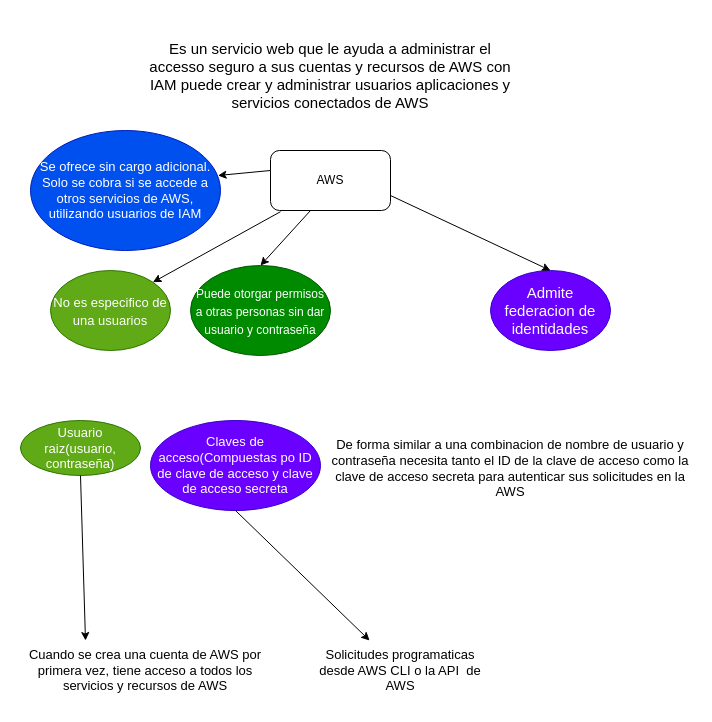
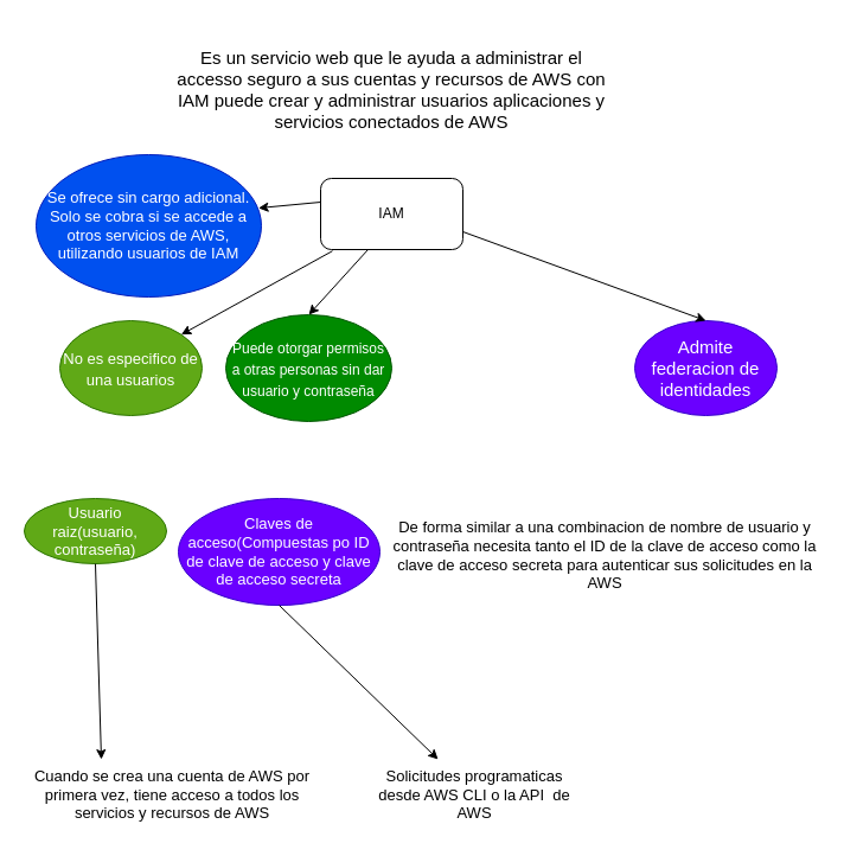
  <mxCell id="0" />
  <mxCell id="1" parent="0" />
- <mxCell id="2" value="AWS" style="rounded=1;whiteSpace=wrap;html=1;" vertex="1" parent="1"><mxGeometry x="270" y="150" width="120" height="60" as="geometry" /></mxCell>
+ <mxCell id="2" value="IAM" style="rounded=1;whiteSpace=wrap;html=1;" vertex="1" parent="1"><mxGeometry x="270" y="150" width="120" height="60" as="geometry" /></mxCell>
  <mxCell id="3" value="&lt;font style=&quot;font-size: 15px;&quot;&gt;Es un servicio &lt;font style=&quot;font-size: 15px;&quot;&gt;web que le ayuda &lt;/font&gt;a administrar el accesso seguro a sus cuentas y recursos de AWS con IAM puede crear y administrar usuarios aplicaciones y servicios conectados de AWS&lt;/font&gt;" style="text;html=1;strokeColor=none;fillColor=none;align=center;verticalAlign=middle;whiteSpace=wrap;rounded=0;fontSize=14;" vertex="1" parent="1"><mxGeometry x="140" y="20" width="380" height="110" as="geometry" /></mxCell>
  <mxCell id="4" value="&lt;font style=&quot;font-size: 13px;&quot;&gt;No es especifico de una usuarios&lt;/font&gt;" style="ellipse;whiteSpace=wrap;html=1;fontSize=15;fillColor=#60a917;fontColor=#ffffff;strokeColor=#2D7600;" vertex="1" parent="1"><mxGeometry x="50" y="270" width="120" height="80" as="geometry" /></mxCell>
  <mxCell id="5" value="&lt;font style=&quot;font-size: 12px;&quot;&gt;Puede otorgar permisos a otras personas sin dar usuario y contraseña&lt;/font&gt;" style="ellipse;whiteSpace=wrap;html=1;fontSize=15;fillColor=#008a00;fontColor=#ffffff;strokeColor=#005700;" vertex="1" parent="1"><mxGeometry x="190" y="265" width="140" height="90" as="geometry" /></mxCell>
- <mxCell id="6" value="Admite federacion de identidades" style="ellipse;whiteSpace=wrap;html=1;fontSize=15;fillColor=#6a00ff;fontColor=#ffffff;strokeColor=#3700CC;" vertex="1" parent="1"><mxGeometry x="490" y="270" width="120" height="80" as="geometry" /></mxCell>
+ <mxCell id="6" value="Admite federacion de identidades" style="ellipse;whiteSpace=wrap;html=1;fontSize=15;fillColor=#6a00ff;fontColor=#ffffff;strokeColor=#3700CC;" vertex="1" parent="1"><mxGeometry x="535" y="270" width="120" height="80" as="geometry" /></mxCell>
  <mxCell id="7" value="" style="endArrow=classic;html=1;fontSize=15;exitX=0.75;exitY=1;exitDx=0;exitDy=0;entryX=1;entryY=0;entryDx=0;entryDy=0;" edge="1" parent="1" target="4"><mxGeometry width="50" height="50" relative="1" as="geometry"><mxPoint x="280" y="211.2" as="sourcePoint" /><mxPoint x="130" y="260" as="targetPoint" /></mxGeometry></mxCell>
  <mxCell id="8" value="" style="endArrow=classic;html=1;fontSize=15;entryX=0.5;entryY=0;entryDx=0;entryDy=0;" edge="1" parent="1" target="5"><mxGeometry width="50" height="50" relative="1" as="geometry"><mxPoint x="310" y="210" as="sourcePoint" /><mxPoint x="411" y="250" as="targetPoint" /></mxGeometry></mxCell>
  <mxCell id="9" value="" style="endArrow=classic;html=1;fontSize=15;entryX=0.5;entryY=0;entryDx=0;entryDy=0;exitX=1;exitY=0.75;exitDx=0;exitDy=0;" edge="1" parent="1" source="2" target="6"><mxGeometry width="50" height="50" relative="1" as="geometry"><mxPoint x="390" y="200" as="sourcePoint" /><mxPoint x="420.76" y="258.8" as="targetPoint" /></mxGeometry></mxCell>
  <mxCell id="10" value="Se ofrece sin cargo adicional. Solo se cobra si se accede a otros servicios de AWS, utilizando usuarios de IAM" style="ellipse;whiteSpace=wrap;html=1;fontSize=13;fillColor=#0050ef;fontColor=#ffffff;strokeColor=#001DBC;" vertex="1" parent="1"><mxGeometry x="30" y="130" width="190" height="120" as="geometry" /></mxCell>
  <mxCell id="11" value="" style="endArrow=classic;html=1;fontSize=15;exitX=0.75;exitY=1;exitDx=0;exitDy=0;entryX=0.987;entryY=0.375;entryDx=0;entryDy=0;entryPerimeter=0;" edge="1" parent="1" target="10"><mxGeometry width="50" height="50" relative="1" as="geometry"><mxPoint x="270" y="170" as="sourcePoint" /><mxPoint x="142.426" y="240.516" as="targetPoint" /></mxGeometry></mxCell>
  <mxCell id="12" value="Cuando se crea una cuenta de AWS por primera vez, tiene acceso a todos los servicios y recursos de AWS" style="text;html=1;strokeColor=none;fillColor=none;align=center;verticalAlign=middle;whiteSpace=wrap;rounded=0;fontSize=13;" vertex="1" parent="1"><mxGeometry x="25" y="640" width="240" height="60" as="geometry" /></mxCell>
  <mxCell id="13" value="Usuario raiz(usuario, contraseña)" style="ellipse;whiteSpace=wrap;html=1;fontSize=13;fillColor=#60a917;fontColor=#ffffff;strokeColor=#2D7600;" vertex="1" parent="1"><mxGeometry x="20" y="420" width="120" height="55" as="geometry" /></mxCell>
  <mxCell id="14" value="" style="endArrow=classic;html=1;fontSize=13;exitX=0.5;exitY=1;exitDx=0;exitDy=0;entryX=0.25;entryY=0;entryDx=0;entryDy=0;" edge="1" parent="1" source="13" target="12"><mxGeometry width="50" height="50" relative="1" as="geometry"><mxPoint x="180" y="480" as="sourcePoint" /><mxPoint x="110" y="550" as="targetPoint" /><Array as="points" /></mxGeometry></mxCell>
  <mxCell id="15" value="Claves de acceso(Compuestas po ID de clave de acceso y clave de acceso secreta" style="ellipse;whiteSpace=wrap;html=1;fontSize=13;fillColor=#6a00ff;fontColor=#ffffff;strokeColor=#3700CC;" vertex="1" parent="1"><mxGeometry x="150" y="420" width="170" height="90" as="geometry" /></mxCell>
  <mxCell id="16" value="Solicitudes programaticas desde AWS CLI o la API&amp;nbsp; de AWS" style="text;html=1;strokeColor=none;fillColor=none;align=center;verticalAlign=middle;whiteSpace=wrap;rounded=0;fontSize=13;" vertex="1" parent="1"><mxGeometry x="310" y="640" width="180" height="60" as="geometry" /></mxCell>
  <mxCell id="17" value="" style="endArrow=classic;html=1;fontSize=13;exitX=0.5;exitY=1;exitDx=0;exitDy=0;" edge="1" parent="1" source="15" target="16"><mxGeometry width="50" height="50" relative="1" as="geometry"><mxPoint x="331.52" y="460" as="sourcePoint" /><mxPoint x="330" y="551.2" as="targetPoint" /></mxGeometry></mxCell>
  <mxCell id="18" value="De forma similar a una combinacion de nombre de usuario y contraseña necesita tanto el ID de la clave de acceso como la clave de acceso secreta para autenticar sus solicitudes en la AWS" style="text;html=1;strokeColor=none;fillColor=none;align=center;verticalAlign=middle;whiteSpace=wrap;rounded=0;fontSize=13;" vertex="1" parent="1"><mxGeometry x="330" y="420" width="360" height="95" as="geometry" /></mxCell>
